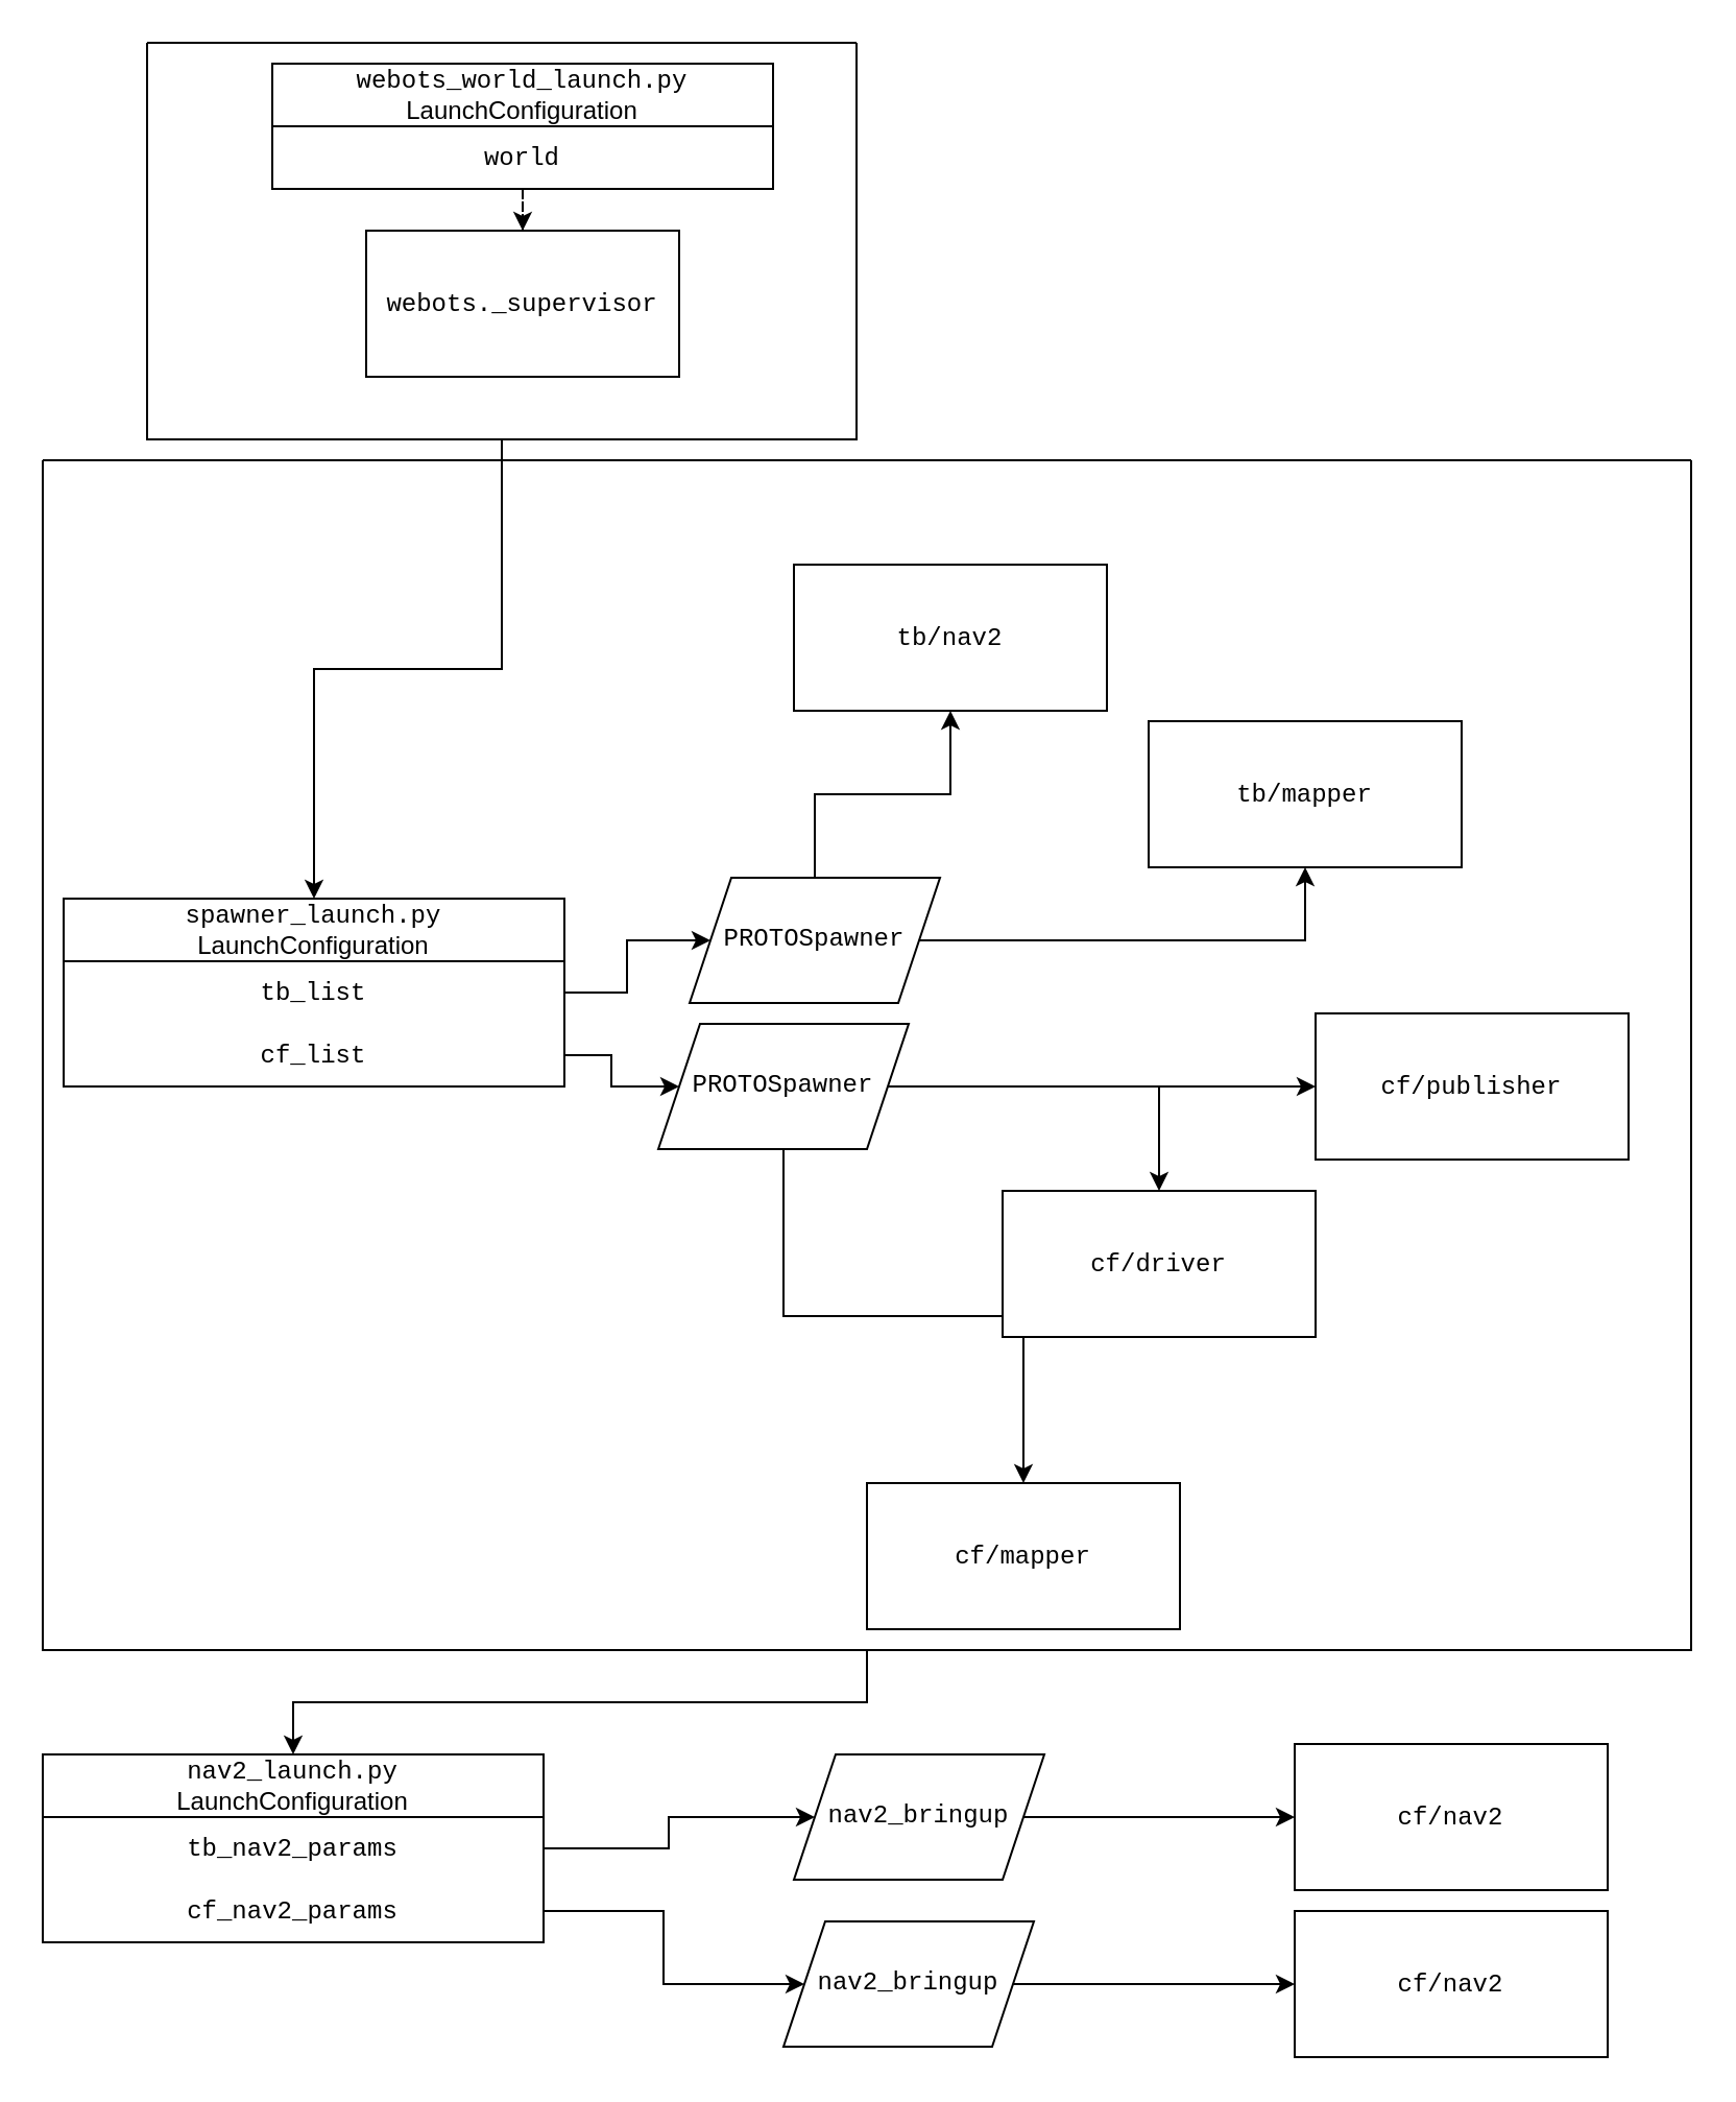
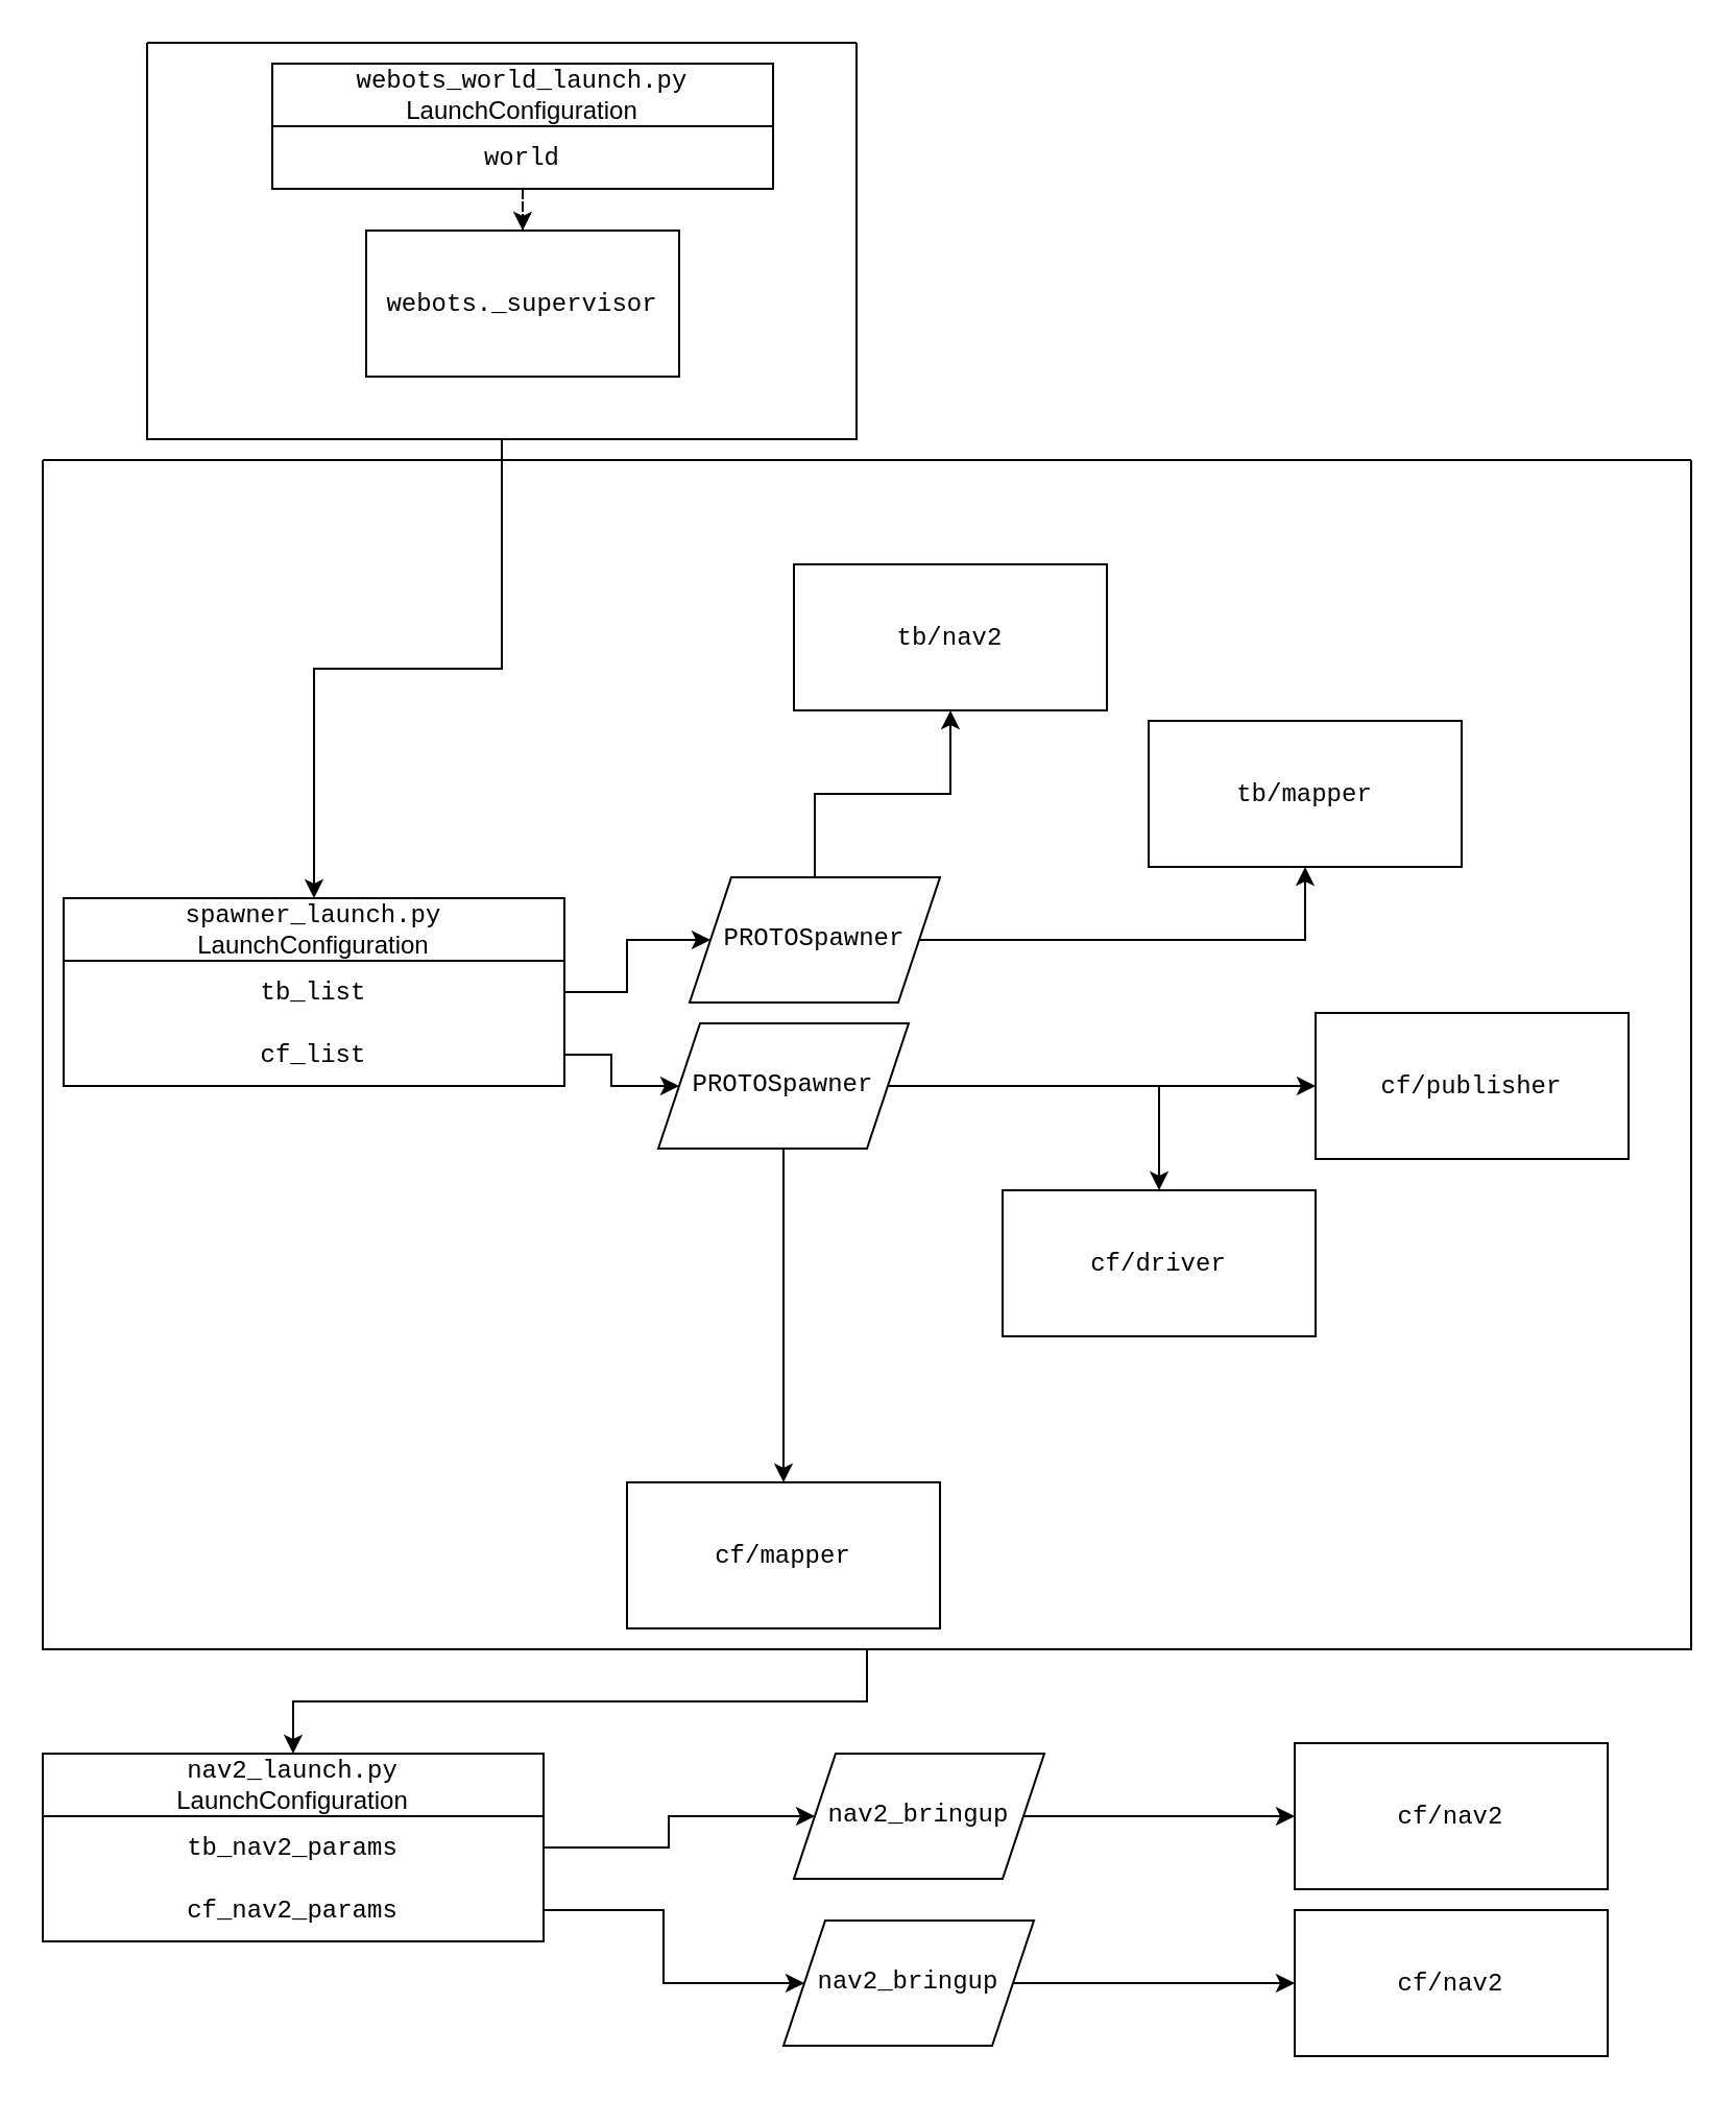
  <mxCell id="0" />
  <mxCell id="1" parent="0" />
  <mxCell id="2" style="edgeStyle=orthogonalEdgeStyle;rounded=0;orthogonalLoop=1;jettySize=auto;html=1;entryX=0.5;entryY=0;entryDx=0;entryDy=0;dashed=1;" parent="1" source="3" target="5" edge="1"><mxGeometry relative="1" as="geometry" /></mxCell>
  <mxCell id="3" value="&lt;font face=&quot;Courier New&quot;&gt;webots_world_launch.py&lt;/font&gt; LaunchConfiguration" style="swimlane;fontStyle=0;childLayout=stackLayout;horizontal=1;startSize=30;horizontalStack=0;resizeParent=1;resizeParentMax=0;resizeLast=0;collapsible=1;marginBottom=0;whiteSpace=wrap;html=1;" parent="1" vertex="1"><mxGeometry x="130" y="30" width="240" height="60" as="geometry" /></mxCell>
  <mxCell id="4" value="&lt;font face=&quot;Courier New&quot;&gt;world&lt;/font&gt;" style="text;strokeColor=none;fillColor=none;align=center;verticalAlign=middle;spacingLeft=4;spacingRight=4;overflow=hidden;points=[[0,0.5],[1,0.5]];portConstraint=eastwest;rotatable=0;whiteSpace=wrap;html=1;" parent="3" vertex="1"><mxGeometry y="30" width="240" height="30" as="geometry" /></mxCell>
  <mxCell id="5" value="&lt;font face=&quot;Courier New&quot;&gt;webots._supervisor&lt;/font&gt;" style="rounded=0;whiteSpace=wrap;html=1;" parent="1" vertex="1"><mxGeometry x="175" y="110" width="150" height="70" as="geometry" /></mxCell>
  <mxCell id="6" value="&lt;font face=&quot;Courier New&quot;&gt;spawner_launch.py&lt;/font&gt; &lt;br&gt;LaunchConfiguration" style="swimlane;fontStyle=0;childLayout=stackLayout;horizontal=1;startSize=30;horizontalStack=0;resizeParent=1;resizeParentMax=0;resizeLast=0;collapsible=1;marginBottom=0;whiteSpace=wrap;html=1;" vertex="1" parent="1"><mxGeometry x="30" y="430" width="240" height="90" as="geometry" /></mxCell>
  <mxCell id="7" value="&lt;font face=&quot;Courier New&quot;&gt;tb_list&lt;/font&gt;" style="text;strokeColor=none;fillColor=none;align=center;verticalAlign=middle;spacingLeft=4;spacingRight=4;overflow=hidden;points=[[0,0.5],[1,0.5]];portConstraint=eastwest;rotatable=0;whiteSpace=wrap;html=1;" vertex="1" parent="6"><mxGeometry y="30" width="240" height="30" as="geometry" /></mxCell>
  <mxCell id="8" value="&lt;font face=&quot;Courier New&quot;&gt;cf_list&lt;/font&gt;" style="text;strokeColor=none;fillColor=none;align=center;verticalAlign=middle;spacingLeft=4;spacingRight=4;overflow=hidden;points=[[0,0.5],[1,0.5]];portConstraint=eastwest;rotatable=0;whiteSpace=wrap;html=1;" vertex="1" parent="6"><mxGeometry y="60" width="240" height="30" as="geometry" /></mxCell>
  <mxCell id="9" style="edgeStyle=orthogonalEdgeStyle;rounded=0;orthogonalLoop=1;jettySize=auto;html=1;" edge="1" parent="1" source="11" target="19"><mxGeometry relative="1" as="geometry" /></mxCell>
  <mxCell id="10" style="edgeStyle=orthogonalEdgeStyle;rounded=0;orthogonalLoop=1;jettySize=auto;html=1;entryX=0.5;entryY=1;entryDx=0;entryDy=0;" edge="1" parent="1" source="11" target="20"><mxGeometry relative="1" as="geometry" /></mxCell>
  <mxCell id="11" value="PROTOSpawner" style="shape=parallelogram;perimeter=parallelogramPerimeter;whiteSpace=wrap;html=1;fixedSize=1;fontFamily=Courier New;" vertex="1" parent="1"><mxGeometry x="330" y="420" width="120" height="60" as="geometry" /></mxCell>
  <mxCell id="12" style="edgeStyle=orthogonalEdgeStyle;rounded=0;orthogonalLoop=1;jettySize=auto;html=1;entryX=0;entryY=0.5;entryDx=0;entryDy=0;" edge="1" parent="1" source="7" target="11"><mxGeometry relative="1" as="geometry" /></mxCell>
  <mxCell id="13" style="edgeStyle=orthogonalEdgeStyle;rounded=0;orthogonalLoop=1;jettySize=auto;html=1;entryX=0.5;entryY=0;entryDx=0;entryDy=0;" edge="1" parent="1" source="16" target="18"><mxGeometry relative="1" as="geometry" /></mxCell>
  <mxCell id="14" style="edgeStyle=orthogonalEdgeStyle;rounded=0;orthogonalLoop=1;jettySize=auto;html=1;entryX=0;entryY=0.5;entryDx=0;entryDy=0;" edge="1" parent="1" source="16" target="21"><mxGeometry relative="1" as="geometry" /></mxCell>
  <mxCell id="15" style="edgeStyle=orthogonalEdgeStyle;rounded=0;orthogonalLoop=1;jettySize=auto;html=1;exitX=1;exitY=0.5;exitDx=0;exitDy=0;" edge="1" parent="1" source="16" target="22"><mxGeometry relative="1" as="geometry" /></mxCell>
  <mxCell id="16" value="PROTOSpawner" style="shape=parallelogram;perimeter=parallelogramPerimeter;whiteSpace=wrap;html=1;fixedSize=1;fontFamily=Courier New;" vertex="1" parent="1"><mxGeometry x="315" y="490" width="120" height="60" as="geometry" /></mxCell>
  <mxCell id="17" style="edgeStyle=orthogonalEdgeStyle;rounded=0;orthogonalLoop=1;jettySize=auto;html=1;entryX=0;entryY=0.5;entryDx=0;entryDy=0;" edge="1" parent="1" source="8" target="16"><mxGeometry relative="1" as="geometry" /></mxCell>
- <mxCell id="18" value="&lt;font face=&quot;Courier New&quot;&gt;cf/mapper&lt;/font&gt;" style="rounded=0;whiteSpace=wrap;html=1;" vertex="1" parent="1"><mxGeometry x="415" y="710" width="150" height="70" as="geometry" /></mxCell>
+ <mxCell id="18" value="&lt;font face=&quot;Courier New&quot;&gt;cf/mapper&lt;/font&gt;" style="rounded=0;whiteSpace=wrap;html=1;" vertex="1" parent="1"><mxGeometry x="300" y="710" width="150" height="70" as="geometry" /></mxCell>
  <mxCell id="19" value="&lt;font face=&quot;Courier New&quot;&gt;tb/mapper&lt;/font&gt;" style="rounded=0;whiteSpace=wrap;html=1;" vertex="1" parent="1"><mxGeometry x="550" y="345" width="150" height="70" as="geometry" /></mxCell>
  <mxCell id="20" value="&lt;font face=&quot;Courier New&quot;&gt;tb/nav2&lt;/font&gt;" style="rounded=0;whiteSpace=wrap;html=1;" vertex="1" parent="1"><mxGeometry x="380" y="270" width="150" height="70" as="geometry" /></mxCell>
  <mxCell id="21" value="&lt;font face=&quot;Courier New&quot;&gt;cf/publisher&lt;/font&gt;" style="rounded=0;whiteSpace=wrap;html=1;" vertex="1" parent="1"><mxGeometry x="630" y="485" width="150" height="70" as="geometry" /></mxCell>
  <mxCell id="22" value="&lt;font face=&quot;Courier New&quot;&gt;cf/driver&lt;/font&gt;" style="rounded=0;whiteSpace=wrap;html=1;" vertex="1" parent="1"><mxGeometry x="480" y="570" width="150" height="70" as="geometry" /></mxCell>
  <mxCell id="23" style="edgeStyle=orthogonalEdgeStyle;rounded=0;orthogonalLoop=1;jettySize=auto;html=1;entryX=0.5;entryY=0;entryDx=0;entryDy=0;" edge="1" parent="1" source="24" target="6"><mxGeometry relative="1" as="geometry" /></mxCell>
  <mxCell id="24" value="" style="swimlane;startSize=0;" vertex="1" parent="1"><mxGeometry x="70" y="20" width="340" height="190" as="geometry" /></mxCell>
  <mxCell id="25" style="edgeStyle=orthogonalEdgeStyle;rounded=0;orthogonalLoop=1;jettySize=auto;html=1;entryX=0.5;entryY=0;entryDx=0;entryDy=0;" edge="1" parent="1" source="26" target="27"><mxGeometry relative="1" as="geometry" /></mxCell>
  <mxCell id="26" value="" style="swimlane;startSize=0;" vertex="1" parent="1"><mxGeometry x="20" y="220" width="790" height="570" as="geometry" /></mxCell>
  <mxCell id="27" value="&lt;font face=&quot;Courier New&quot;&gt;nav2_launch.py&lt;/font&gt; &lt;br&gt;LaunchConfiguration" style="swimlane;fontStyle=0;childLayout=stackLayout;horizontal=1;startSize=30;horizontalStack=0;resizeParent=1;resizeParentMax=0;resizeLast=0;collapsible=1;marginBottom=0;whiteSpace=wrap;html=1;" vertex="1" parent="1"><mxGeometry x="20" y="840" width="240" height="90" as="geometry" /></mxCell>
  <mxCell id="28" value="&lt;font face=&quot;Courier New&quot;&gt;tb_nav2_params&lt;/font&gt;" style="text;strokeColor=none;fillColor=none;align=center;verticalAlign=middle;spacingLeft=4;spacingRight=4;overflow=hidden;points=[[0,0.5],[1,0.5]];portConstraint=eastwest;rotatable=0;whiteSpace=wrap;html=1;" vertex="1" parent="27"><mxGeometry y="30" width="240" height="30" as="geometry" /></mxCell>
  <mxCell id="29" value="&lt;font face=&quot;Courier New&quot;&gt;cf_nav2_params&lt;/font&gt;" style="text;strokeColor=none;fillColor=none;align=center;verticalAlign=middle;spacingLeft=4;spacingRight=4;overflow=hidden;points=[[0,0.5],[1,0.5]];portConstraint=eastwest;rotatable=0;whiteSpace=wrap;html=1;" vertex="1" parent="27"><mxGeometry y="60" width="240" height="30" as="geometry" /></mxCell>
  <mxCell id="30" style="edgeStyle=orthogonalEdgeStyle;rounded=0;orthogonalLoop=1;jettySize=auto;html=1;entryX=0;entryY=0.5;entryDx=0;entryDy=0;" edge="1" parent="1" source="31" target="37"><mxGeometry relative="1" as="geometry" /></mxCell>
  <mxCell id="31" value="nav2_bringup" style="shape=parallelogram;perimeter=parallelogramPerimeter;whiteSpace=wrap;html=1;fixedSize=1;fontFamily=Courier New;" vertex="1" parent="1"><mxGeometry x="380" y="840" width="120" height="60" as="geometry" /></mxCell>
  <mxCell id="32" value="&lt;font face=&quot;Courier New&quot;&gt;cf/nav2&lt;/font&gt;" style="rounded=0;whiteSpace=wrap;html=1;" vertex="1" parent="1"><mxGeometry x="620" y="915" width="150" height="70" as="geometry" /></mxCell>
  <mxCell id="33" style="edgeStyle=orthogonalEdgeStyle;rounded=0;orthogonalLoop=1;jettySize=auto;html=1;entryX=0;entryY=0.5;entryDx=0;entryDy=0;" edge="1" parent="1" source="28" target="31"><mxGeometry relative="1" as="geometry" /></mxCell>
  <mxCell id="34" style="edgeStyle=orthogonalEdgeStyle;rounded=0;orthogonalLoop=1;jettySize=auto;html=1;entryX=0;entryY=0.5;entryDx=0;entryDy=0;" edge="1" parent="1" source="35" target="32"><mxGeometry relative="1" as="geometry" /></mxCell>
  <mxCell id="35" value="nav2_bringup" style="shape=parallelogram;perimeter=parallelogramPerimeter;whiteSpace=wrap;html=1;fixedSize=1;fontFamily=Courier New;" vertex="1" parent="1"><mxGeometry x="375" y="920" width="120" height="60" as="geometry" /></mxCell>
  <mxCell id="36" style="edgeStyle=orthogonalEdgeStyle;rounded=0;orthogonalLoop=1;jettySize=auto;html=1;" edge="1" parent="1" source="29" target="35"><mxGeometry relative="1" as="geometry" /></mxCell>
  <mxCell id="37" value="&lt;font face=&quot;Courier New&quot;&gt;cf/nav2&lt;/font&gt;" style="rounded=0;whiteSpace=wrap;html=1;" vertex="1" parent="1"><mxGeometry x="620" y="835" width="150" height="70" as="geometry" /></mxCell>
